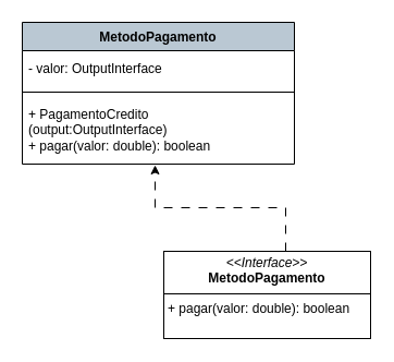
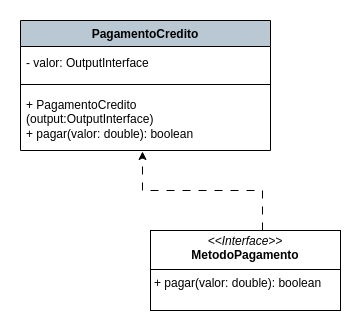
  <mxCell id="0" />
  <mxCell id="1" parent="0" />
- <mxCell id="2" value="MetodoPagamento" style="swimlane;fontStyle=1;align=center;verticalAlign=top;childLayout=stackLayout;horizontal=1;startSize=26;horizontalStack=0;resizeParent=1;resizeParentMax=0;resizeLast=0;collapsible=1;marginBottom=0;whiteSpace=wrap;html=1;fillColor=#BAC8D3;" vertex="1" parent="1"><mxGeometry x="20" y="20" width="250" height="130" as="geometry" /></mxCell>
+ <mxCell id="2" value="PagamentoCredito" style="swimlane;fontStyle=1;align=center;verticalAlign=top;childLayout=stackLayout;horizontal=1;startSize=26;horizontalStack=0;resizeParent=1;resizeParentMax=0;resizeLast=0;collapsible=1;marginBottom=0;whiteSpace=wrap;html=1;fillColor=#BAC8D3;" vertex="1" parent="1"><mxGeometry x="20" y="20" width="250" height="130" as="geometry" /></mxCell>
  <mxCell id="3" value="- valor: OutputInterface&amp;nbsp;&amp;nbsp;" style="text;strokeColor=none;fillColor=none;align=left;verticalAlign=middle;spacingLeft=4;spacingRight=4;overflow=hidden;rotatable=0;points=[[0,0.5],[1,0.5]];portConstraint=eastwest;whiteSpace=wrap;html=1;" vertex="1" parent="2"><mxGeometry y="26" width="250" height="34" as="geometry" /></mxCell>
  <mxCell id="4" value="" style="line;strokeWidth=1;fillColor=none;align=left;verticalAlign=middle;spacingTop=-1;spacingLeft=3;spacingRight=3;rotatable=0;labelPosition=right;points=[];portConstraint=eastwest;strokeColor=inherit;" vertex="1" parent="2"><mxGeometry y="60" width="250" height="8" as="geometry" /></mxCell>
  <mxCell id="5" value="&lt;div&gt;+ PagamentoCredito (output:OutputInterface)&amp;nbsp;&lt;/div&gt;&lt;div&gt;+ pagar(valor: double): boolean&amp;nbsp; &amp;nbsp; &amp;nbsp; &amp;nbsp; &amp;nbsp;&lt;/div&gt;" style="text;strokeColor=none;fillColor=none;align=left;verticalAlign=middle;spacingLeft=4;spacingRight=4;overflow=hidden;rotatable=0;points=[[0,0.5],[1,0.5]];portConstraint=eastwest;whiteSpace=wrap;html=1;" vertex="1" parent="2"><mxGeometry y="68" width="250" height="62" as="geometry" /></mxCell>
  <mxCell id="6" value="&lt;p style=&quot;margin:0px;margin-top:4px;text-align:center;&quot;&gt;&lt;i&gt;&amp;lt;&amp;lt;Interface&amp;gt;&amp;gt;&lt;/i&gt;&lt;br&gt;&lt;b&gt;MetodoPagamento&lt;/b&gt;&lt;/p&gt;&lt;hr size=&quot;1&quot; style=&quot;border-style:solid;&quot;&gt;&lt;p style=&quot;margin:0px;margin-left:4px;&quot;&gt;+ pagar(valor: double): boolean &lt;br&gt;&lt;/p&gt;" style="verticalAlign=top;align=left;overflow=fill;html=1;whiteSpace=wrap;" vertex="1" parent="1"><mxGeometry x="150" y="230" width="190" height="80" as="geometry" /></mxCell>
  <mxCell id="7" style="edgeStyle=orthogonalEdgeStyle;rounded=0;orthogonalLoop=1;jettySize=auto;html=1;entryX=0.488;entryY=1.016;entryDx=0;entryDy=0;entryPerimeter=0;dashed=1;dashPattern=8 8;" edge="1" parent="1" source="6" target="5"><mxGeometry relative="1" as="geometry"><Array as="points"><mxPoint x="262" y="190" /><mxPoint x="142" y="190" /></Array></mxGeometry></mxCell>
